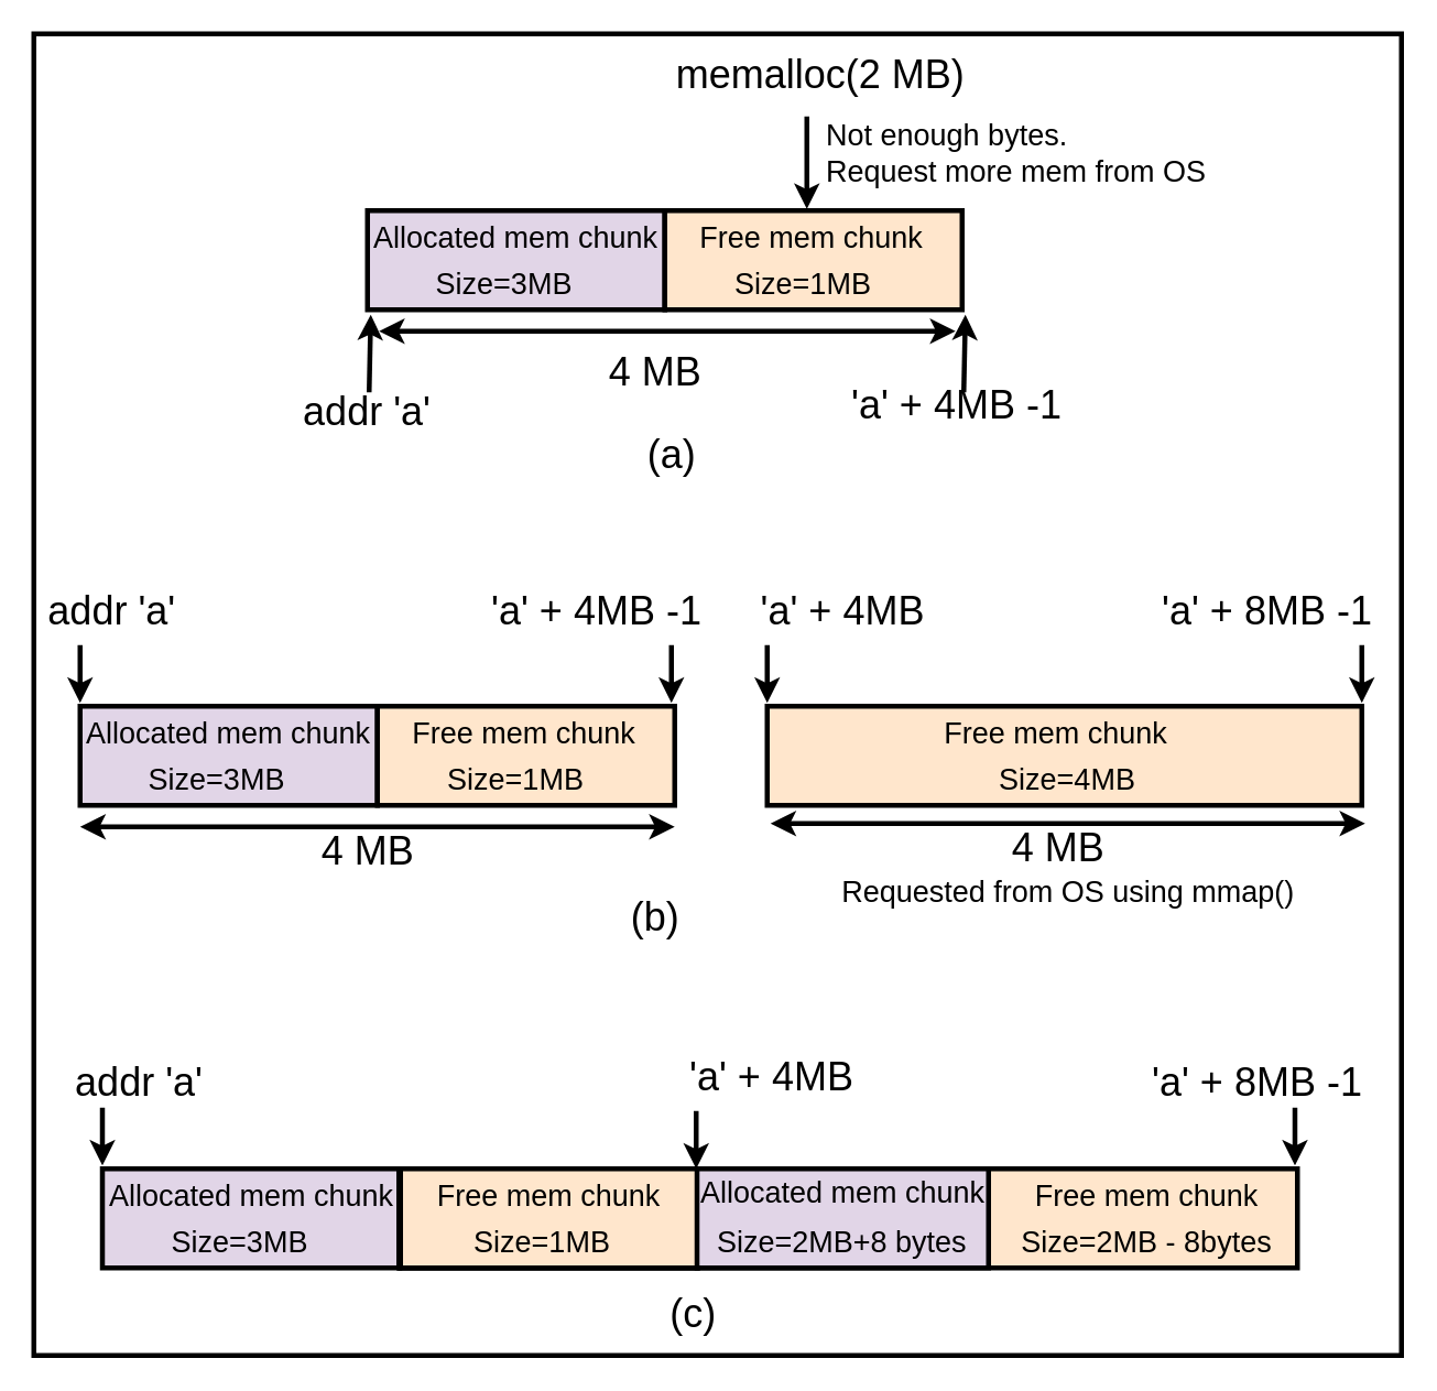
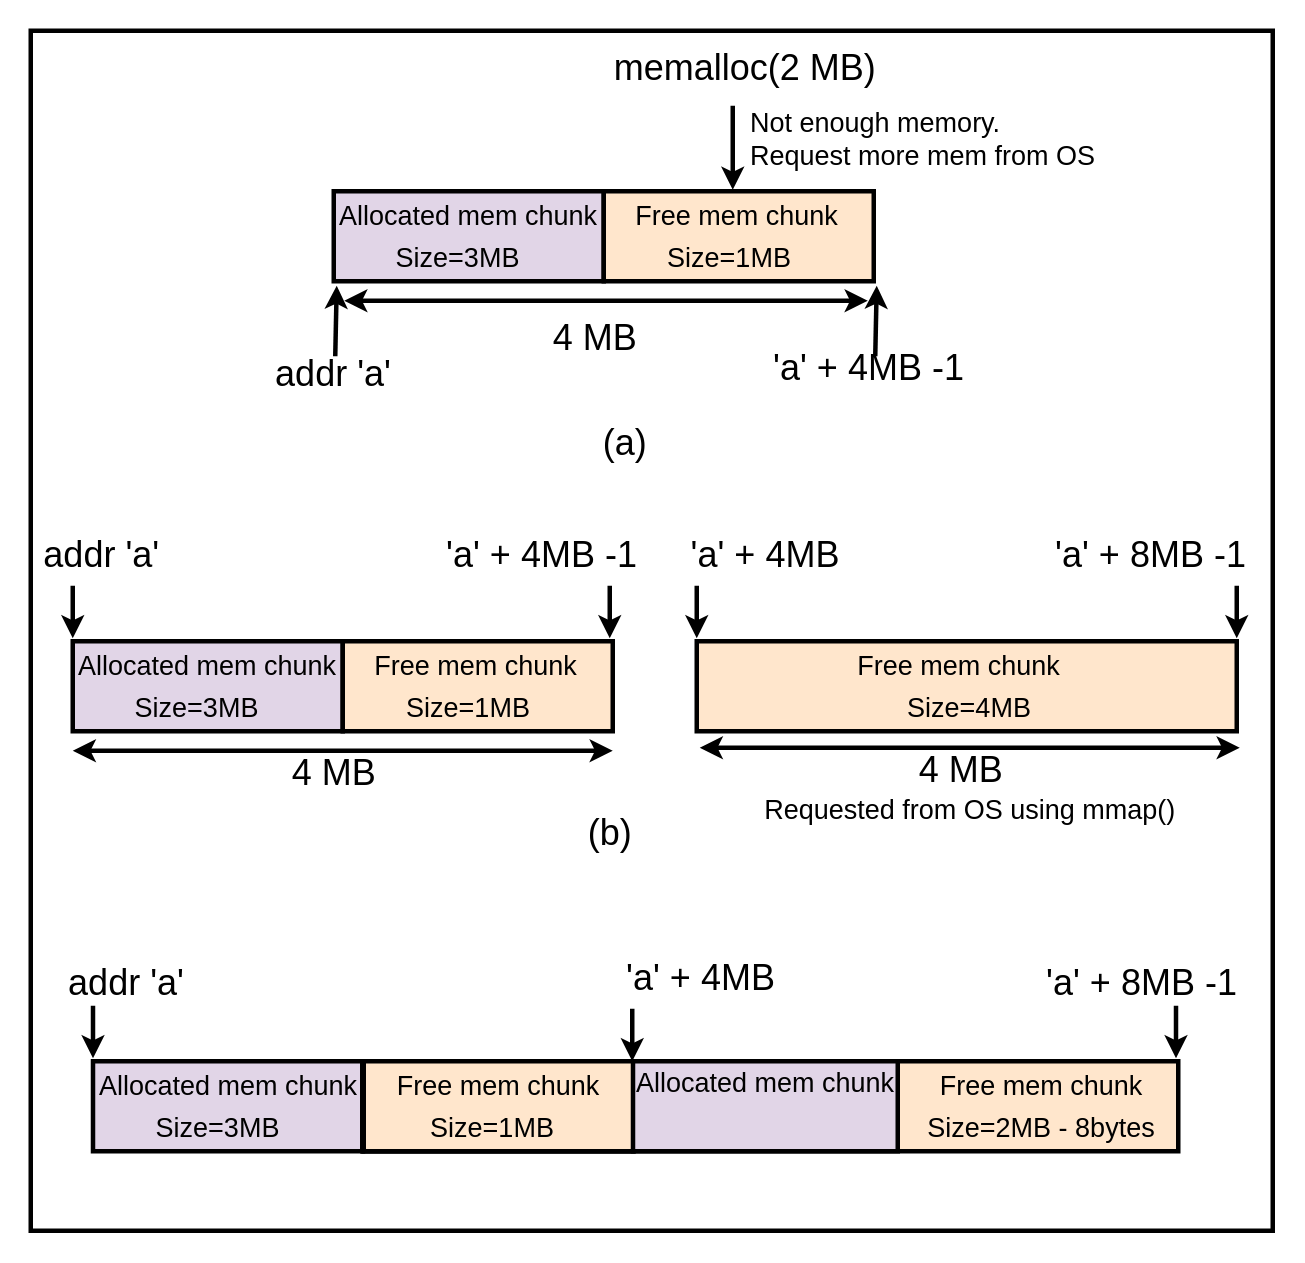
  <mxCell id="0" />
  <mxCell id="1" parent="0" />
  <mxCell id="2" value="" style="rounded=0;whiteSpace=wrap;html=1;strokeWidth=3;fillColor=none;" parent="1" vertex="1"><mxGeometry x="20" y="20" width="828" height="800" as="geometry" /></mxCell>
  <mxCell id="3" value="" style="rounded=0;whiteSpace=wrap;html=1;strokeWidth=3;fillColor=#e1d5e7;strokeColor=default;" parent="1" vertex="1"><mxGeometry x="222" y="127" width="180" height="60" as="geometry" /></mxCell>
  <mxCell id="4" value="&lt;div&gt;&lt;font style=&quot;font-size: 18px;&quot;&gt;Allocated mem chunk&lt;/font&gt;&lt;/div&gt;" style="text;html=1;strokeColor=none;fillColor=none;align=center;verticalAlign=middle;whiteSpace=wrap;rounded=0;" parent="1" vertex="1"><mxGeometry x="207" y="129" width="210" height="30" as="geometry" /></mxCell>
  <mxCell id="5" value="&lt;font style=&quot;font-size: 18px;&quot;&gt;Size=3MB&lt;br&gt;&lt;/font&gt;" style="text;html=1;strokeColor=none;fillColor=none;align=center;verticalAlign=middle;whiteSpace=wrap;rounded=0;" parent="1" vertex="1"><mxGeometry x="238" y="157" width="134" height="30" as="geometry" /></mxCell>
  <mxCell id="6" value="" style="rounded=0;whiteSpace=wrap;html=1;strokeWidth=3;fillColor=#ffe6cc;strokeColor=default;" parent="1" vertex="1"><mxGeometry x="402" y="127" width="180" height="60" as="geometry" /></mxCell>
  <mxCell id="7" value="&lt;font style=&quot;font-size: 18px;&quot;&gt;Size=1MB&lt;br&gt;&lt;/font&gt;" style="text;html=1;strokeColor=none;fillColor=none;align=center;verticalAlign=middle;whiteSpace=wrap;rounded=0;" parent="1" vertex="1"><mxGeometry x="424" y="157" width="124" height="30" as="geometry" /></mxCell>
  <mxCell id="8" value="&lt;font style=&quot;font-size: 18px;&quot;&gt;Free mem chunk&lt;/font&gt;" style="text;html=1;strokeColor=none;fillColor=none;align=center;verticalAlign=middle;whiteSpace=wrap;rounded=0;" parent="1" vertex="1"><mxGeometry x="385.5" y="131" width="209.5" height="26" as="geometry" /></mxCell>
  <mxCell id="9" value="&lt;font style=&quot;font-size: 24px;&quot;&gt;memalloc(2 MB)&lt;/font&gt;" style="text;html=1;strokeColor=none;fillColor=none;align=center;verticalAlign=middle;whiteSpace=wrap;rounded=0;" parent="1" vertex="1"><mxGeometry x="398" y="30" width="197" height="30" as="geometry" /></mxCell>
  <mxCell id="10" value="" style="endArrow=classic;html=1;rounded=0;strokeWidth=3;" parent="1" edge="1"><mxGeometry width="50" height="50" relative="1" as="geometry"><mxPoint x="488" y="70" as="sourcePoint" /><mxPoint x="488" y="126" as="targetPoint" /></mxGeometry></mxCell>
- <mxCell id="11" value="&lt;div align=&quot;left&quot;&gt;&lt;font style=&quot;font-size: 18px;&quot;&gt;Not enough bytes.&lt;/font&gt;&lt;/div&gt;&lt;div align=&quot;left&quot;&gt;&lt;font style=&quot;font-size: 18px;&quot;&gt;Request more mem from OS&lt;br&gt;&lt;/font&gt;&lt;/div&gt;" style="text;html=1;strokeColor=none;fillColor=none;align=left;verticalAlign=middle;whiteSpace=wrap;rounded=0;" parent="1" vertex="1"><mxGeometry x="498" y="78" width="240" height="30" as="geometry" /></mxCell>
+ <mxCell id="11" value="&lt;div align=&quot;left&quot;&gt;&lt;font style=&quot;font-size: 18px;&quot;&gt;Not enough memory.&lt;/font&gt;&lt;/div&gt;&lt;div align=&quot;left&quot;&gt;&lt;font style=&quot;font-size: 18px;&quot;&gt;Request more mem from OS&lt;br&gt;&lt;/font&gt;&lt;/div&gt;" style="text;html=1;strokeColor=none;fillColor=none;align=left;verticalAlign=middle;whiteSpace=wrap;rounded=0;" parent="1" vertex="1"><mxGeometry x="498" y="78" width="240" height="30" as="geometry" /></mxCell>
  <mxCell id="12" value="" style="endArrow=classic;startArrow=classic;html=1;rounded=0;strokeWidth=3;" parent="1" edge="1"><mxGeometry width="50" height="50" relative="1" as="geometry"><mxPoint x="229" y="200" as="sourcePoint" /><mxPoint x="578" y="200" as="targetPoint" /></mxGeometry></mxCell>
  <mxCell id="13" value="&lt;font style=&quot;font-size: 24px;&quot;&gt;4 MB&lt;/font&gt;" style="text;html=1;strokeColor=none;fillColor=none;align=center;verticalAlign=middle;whiteSpace=wrap;rounded=0;" parent="1" vertex="1"><mxGeometry x="308" y="210" width="177" height="30" as="geometry" /></mxCell>
  <mxCell id="14" value="" style="rounded=0;whiteSpace=wrap;html=1;strokeWidth=3;fillColor=#e1d5e7;strokeColor=default;" parent="1" vertex="1"><mxGeometry x="48" y="427" width="180" height="60" as="geometry" /></mxCell>
  <mxCell id="15" value="&lt;div&gt;&lt;font style=&quot;font-size: 18px;&quot;&gt;Allocated mem chunk&lt;/font&gt;&lt;/div&gt;" style="text;html=1;strokeColor=none;fillColor=none;align=center;verticalAlign=middle;whiteSpace=wrap;rounded=0;" parent="1" vertex="1"><mxGeometry x="33" y="429" width="210" height="30" as="geometry" /></mxCell>
  <mxCell id="16" value="&lt;font style=&quot;font-size: 18px;&quot;&gt;Size=3MB&lt;br&gt;&lt;/font&gt;" style="text;html=1;strokeColor=none;fillColor=none;align=center;verticalAlign=middle;whiteSpace=wrap;rounded=0;" parent="1" vertex="1"><mxGeometry x="64" y="457" width="134" height="30" as="geometry" /></mxCell>
  <mxCell id="17" value="" style="rounded=0;whiteSpace=wrap;html=1;strokeWidth=3;fillColor=#ffe6cc;strokeColor=default;" parent="1" vertex="1"><mxGeometry x="228" y="427" width="180" height="60" as="geometry" /></mxCell>
  <mxCell id="18" value="&lt;font style=&quot;font-size: 18px;&quot;&gt;Size=1MB&lt;br&gt;&lt;/font&gt;" style="text;html=1;strokeColor=none;fillColor=none;align=center;verticalAlign=middle;whiteSpace=wrap;rounded=0;" parent="1" vertex="1"><mxGeometry x="250" y="457" width="124" height="30" as="geometry" /></mxCell>
  <mxCell id="19" value="&lt;font style=&quot;font-size: 18px;&quot;&gt;Free mem chunk&lt;/font&gt;" style="text;html=1;strokeColor=none;fillColor=none;align=center;verticalAlign=middle;whiteSpace=wrap;rounded=0;" parent="1" vertex="1"><mxGeometry x="211.5" y="431" width="209.5" height="26" as="geometry" /></mxCell>
  <mxCell id="20" value="" style="endArrow=classic;startArrow=classic;html=1;rounded=0;strokeWidth=3;" parent="1" edge="1"><mxGeometry width="50" height="50" relative="1" as="geometry"><mxPoint x="48" y="500" as="sourcePoint" /><mxPoint x="408" y="500" as="targetPoint" /></mxGeometry></mxCell>
  <mxCell id="21" value="" style="rounded=0;whiteSpace=wrap;html=1;strokeWidth=3;fillColor=#ffe6cc;strokeColor=default;" parent="1" vertex="1"><mxGeometry x="464" y="427" width="360" height="60" as="geometry" /></mxCell>
  <mxCell id="22" value="&lt;font style=&quot;font-size: 18px;&quot;&gt;Size=4MB&lt;br&gt;&lt;/font&gt;" style="text;html=1;strokeColor=none;fillColor=none;align=center;verticalAlign=middle;whiteSpace=wrap;rounded=0;" parent="1" vertex="1"><mxGeometry x="584" y="457" width="124" height="30" as="geometry" /></mxCell>
  <mxCell id="23" value="&lt;font style=&quot;font-size: 18px;&quot;&gt;Free mem chunk&lt;/font&gt;" style="text;html=1;strokeColor=none;fillColor=none;align=center;verticalAlign=middle;whiteSpace=wrap;rounded=0;" parent="1" vertex="1"><mxGeometry x="534" y="431" width="209.5" height="26" as="geometry" /></mxCell>
  <mxCell id="24" value="&lt;font style=&quot;font-size: 24px;&quot;&gt;addr 'a'&lt;br&gt;&lt;/font&gt;" style="text;html=1;strokeColor=none;fillColor=none;align=center;verticalAlign=middle;whiteSpace=wrap;rounded=0;" parent="1" vertex="1"><mxGeometry x="20" y="355" width="95" height="30" as="geometry" /></mxCell>
  <mxCell id="25" value="&lt;font style=&quot;font-size: 24px;&quot;&gt;'a' + 4MB -1&lt;br&gt;&lt;/font&gt;" style="text;html=1;strokeColor=none;fillColor=none;align=center;verticalAlign=middle;whiteSpace=wrap;rounded=0;" parent="1" vertex="1"><mxGeometry x="290" y="355" width="142" height="30" as="geometry" /></mxCell>
  <mxCell id="26" value="" style="endArrow=classic;html=1;rounded=0;strokeWidth=3;" parent="1" edge="1"><mxGeometry width="50" height="50" relative="1" as="geometry"><mxPoint x="406" y="390" as="sourcePoint" /><mxPoint x="406" y="425" as="targetPoint" /></mxGeometry></mxCell>
  <mxCell id="27" value="" style="endArrow=classic;html=1;rounded=0;strokeWidth=3;exitX=0.606;exitY=1.167;exitDx=0;exitDy=0;exitPerimeter=0;" parent="1" edge="1"><mxGeometry width="50" height="50" relative="1" as="geometry"><mxPoint x="48" y="390" as="sourcePoint" /><mxPoint x="48" y="425" as="targetPoint" /></mxGeometry></mxCell>
  <mxCell id="28" value="&lt;font style=&quot;font-size: 24px;&quot;&gt;4 MB&lt;/font&gt;" style="text;html=1;strokeColor=none;fillColor=none;align=center;verticalAlign=middle;whiteSpace=wrap;rounded=0;" parent="1" vertex="1"><mxGeometry x="134" y="500" width="177" height="30" as="geometry" /></mxCell>
  <mxCell id="29" value="" style="endArrow=classic;startArrow=classic;html=1;rounded=0;strokeWidth=3;" parent="1" edge="1"><mxGeometry width="50" height="50" relative="1" as="geometry"><mxPoint x="466" y="498" as="sourcePoint" /><mxPoint x="826" y="498" as="targetPoint" /></mxGeometry></mxCell>
  <mxCell id="30" value="&lt;font style=&quot;font-size: 24px;&quot;&gt;4 MB&lt;/font&gt;" style="text;html=1;strokeColor=none;fillColor=none;align=center;verticalAlign=middle;whiteSpace=wrap;rounded=0;" parent="1" vertex="1"><mxGeometry x="551.5" y="498" width="177" height="30" as="geometry" /></mxCell>
  <mxCell id="31" value="" style="endArrow=classic;html=1;rounded=0;strokeWidth=3;exitX=0.606;exitY=1.167;exitDx=0;exitDy=0;exitPerimeter=0;" parent="1" edge="1"><mxGeometry width="50" height="50" relative="1" as="geometry"><mxPoint x="464" y="390" as="sourcePoint" /><mxPoint x="464" y="425" as="targetPoint" /></mxGeometry></mxCell>
  <mxCell id="32" value="&lt;font style=&quot;font-size: 24px;&quot;&gt;'a' + 4MB&lt;br&gt;&lt;/font&gt;" style="text;html=1;strokeColor=none;fillColor=none;align=center;verticalAlign=middle;whiteSpace=wrap;rounded=0;" parent="1" vertex="1"><mxGeometry x="439" y="355" width="142" height="30" as="geometry" /></mxCell>
  <mxCell id="33" value="&lt;font style=&quot;font-size: 24px;&quot;&gt;'a' + 8MB -1&lt;br&gt;&lt;/font&gt;" style="text;html=1;strokeColor=none;fillColor=none;align=center;verticalAlign=middle;whiteSpace=wrap;rounded=0;" parent="1" vertex="1"><mxGeometry x="696" y="355" width="142" height="30" as="geometry" /></mxCell>
  <mxCell id="34" value="" style="endArrow=classic;html=1;rounded=0;strokeWidth=3;" parent="1" edge="1"><mxGeometry width="50" height="50" relative="1" as="geometry"><mxPoint x="824" y="390" as="sourcePoint" /><mxPoint x="824" y="425" as="targetPoint" /></mxGeometry></mxCell>
  <mxCell id="35" value="" style="rounded=0;whiteSpace=wrap;html=1;strokeWidth=3;fillColor=#e1d5e7;strokeColor=default;" parent="1" vertex="1"><mxGeometry x="61.5" y="707" width="180" height="60" as="geometry" /></mxCell>
  <mxCell id="36" value="&lt;div&gt;&lt;font style=&quot;font-size: 18px;&quot;&gt;Allocated mem chunk&lt;/font&gt;&lt;/div&gt;" style="text;html=1;strokeColor=none;fillColor=none;align=center;verticalAlign=middle;whiteSpace=wrap;rounded=0;" parent="1" vertex="1"><mxGeometry x="46.5" y="709" width="210" height="30" as="geometry" /></mxCell>
  <mxCell id="37" value="&lt;font style=&quot;font-size: 18px;&quot;&gt;Size=3MB&lt;br&gt;&lt;/font&gt;" style="text;html=1;strokeColor=none;fillColor=none;align=center;verticalAlign=middle;whiteSpace=wrap;rounded=0;" parent="1" vertex="1"><mxGeometry x="77.5" y="737" width="134" height="30" as="geometry" /></mxCell>
  <mxCell id="38" value="" style="rounded=0;whiteSpace=wrap;html=1;strokeWidth=3;fillColor=#ffe6cc;strokeColor=default;" parent="1" vertex="1"><mxGeometry x="241.5" y="707" width="180" height="60" as="geometry" /></mxCell>
  <mxCell id="39" value="" style="rounded=0;whiteSpace=wrap;html=1;strokeWidth=3;fillColor=#ffe6cc;strokeColor=default;" parent="1" vertex="1"><mxGeometry x="241" y="707" width="544" height="60" as="geometry" /></mxCell>
  <mxCell id="40" value="&lt;font style=&quot;font-size: 18px;&quot;&gt;Size=2MB - 8bytes&lt;br&gt;&lt;/font&gt;" style="text;html=1;strokeColor=none;fillColor=none;align=center;verticalAlign=middle;whiteSpace=wrap;rounded=0;" parent="1" vertex="1"><mxGeometry x="613.75" y="737" width="160" height="30" as="geometry" /></mxCell>
  <mxCell id="41" value="&lt;font style=&quot;font-size: 18px;&quot;&gt;Free mem chunk&lt;/font&gt;" style="text;html=1;strokeColor=none;fillColor=none;align=center;verticalAlign=middle;whiteSpace=wrap;rounded=0;" parent="1" vertex="1"><mxGeometry x="589" y="711" width="209.5" height="26" as="geometry" /></mxCell>
  <mxCell id="42" value="&lt;font style=&quot;font-size: 24px;&quot;&gt;addr 'a'&lt;br&gt;&lt;/font&gt;" style="text;html=1;strokeColor=none;fillColor=none;align=center;verticalAlign=middle;whiteSpace=wrap;rounded=0;" parent="1" vertex="1"><mxGeometry x="20" y="640" width="127.5" height="30" as="geometry" /></mxCell>
  <mxCell id="43" value="" style="endArrow=classic;html=1;rounded=0;strokeWidth=3;exitX=0.606;exitY=1.167;exitDx=0;exitDy=0;exitPerimeter=0;" parent="1" edge="1"><mxGeometry width="50" height="50" relative="1" as="geometry"><mxPoint x="61.5" y="670" as="sourcePoint" /><mxPoint x="61.5" y="705" as="targetPoint" /></mxGeometry></mxCell>
  <mxCell id="44" value="&lt;font style=&quot;font-size: 24px;&quot;&gt;'a' + 8MB -1&lt;br&gt;&lt;/font&gt;" style="text;html=1;strokeColor=none;fillColor=none;align=center;verticalAlign=middle;whiteSpace=wrap;rounded=0;" parent="1" vertex="1"><mxGeometry x="689.5" y="640" width="142" height="30" as="geometry" /></mxCell>
  <mxCell id="45" value="" style="endArrow=classic;html=1;rounded=0;strokeWidth=3;" parent="1" edge="1"><mxGeometry width="50" height="50" relative="1" as="geometry"><mxPoint x="783.5" y="670" as="sourcePoint" /><mxPoint x="783.5" y="705" as="targetPoint" /></mxGeometry></mxCell>
  <mxCell id="46" value="" style="rounded=0;whiteSpace=wrap;html=1;strokeWidth=3;fillColor=#ffe6cc;strokeColor=default;" parent="1" vertex="1"><mxGeometry x="242" y="707" width="180" height="60" as="geometry" /></mxCell>
  <mxCell id="47" value="&lt;font style=&quot;font-size: 18px;&quot;&gt;Size=1MB&lt;br&gt;&lt;/font&gt;" style="text;html=1;strokeColor=none;fillColor=none;align=center;verticalAlign=middle;whiteSpace=wrap;rounded=0;" parent="1" vertex="1"><mxGeometry x="265.75" y="737" width="124" height="30" as="geometry" /></mxCell>
  <mxCell id="48" value="&lt;font style=&quot;font-size: 18px;&quot;&gt;Free mem chunk&lt;/font&gt;" style="text;html=1;strokeColor=none;fillColor=none;align=center;verticalAlign=middle;whiteSpace=wrap;rounded=0;" parent="1" vertex="1"><mxGeometry x="227.25" y="711" width="209.5" height="26" as="geometry" /></mxCell>
  <mxCell id="49" value="" style="endArrow=classic;html=1;rounded=0;strokeWidth=3;exitX=0.606;exitY=1.167;exitDx=0;exitDy=0;exitPerimeter=0;" parent="1" edge="1"><mxGeometry width="50" height="50" relative="1" as="geometry"><mxPoint x="421" y="672" as="sourcePoint" /><mxPoint x="421" y="707" as="targetPoint" /></mxGeometry></mxCell>
  <mxCell id="50" value="&lt;font style=&quot;font-size: 24px;&quot;&gt;'a' + 4MB&lt;br&gt;&lt;/font&gt;" style="text;html=1;strokeColor=none;fillColor=none;align=center;verticalAlign=middle;whiteSpace=wrap;rounded=0;" parent="1" vertex="1"><mxGeometry x="396" y="637" width="142" height="30" as="geometry" /></mxCell>
  <mxCell id="51" value="" style="rounded=0;whiteSpace=wrap;html=1;strokeWidth=3;fillColor=#e1d5e7;strokeColor=default;" parent="1" vertex="1"><mxGeometry x="421.5" y="707" width="176.5" height="60" as="geometry" /></mxCell>
  <mxCell id="52" value="&lt;div&gt;&lt;font style=&quot;font-size: 18px;&quot;&gt;Allocated mem chunk&lt;/font&gt;&lt;/div&gt;" style="text;html=1;strokeColor=none;fillColor=none;align=center;verticalAlign=middle;whiteSpace=wrap;rounded=0;" parent="1" vertex="1"><mxGeometry x="405" y="707" width="210" height="30" as="geometry" /></mxCell>
- <mxCell id="53" value="&lt;font style=&quot;font-size: 18px;&quot;&gt;Size=2MB+8 bytes&lt;br&gt;&lt;/font&gt;" style="text;html=1;strokeColor=none;fillColor=none;align=center;verticalAlign=middle;whiteSpace=wrap;rounded=0;" parent="1" vertex="1"><mxGeometry x="432" y="737" width="155.25" height="30" as="geometry" /></mxCell>
- <mxCell id="54" value="&lt;font style=&quot;font-size: 24px;&quot;&gt;(a)&lt;/font&gt;" style="text;html=1;strokeColor=none;fillColor=none;align=center;verticalAlign=middle;whiteSpace=wrap;rounded=0;" parent="1" vertex="1"><mxGeometry x="318" y="260" width="177" height="30" as="geometry" /></mxCell>
- <mxCell id="55" value="&lt;font style=&quot;font-size: 24px;&quot;&gt;(b)&lt;/font&gt;" style="text;html=1;strokeColor=none;fillColor=none;align=center;verticalAlign=middle;whiteSpace=wrap;rounded=0;" parent="1" vertex="1"><mxGeometry x="308" y="540" width="177" height="30" as="geometry" /></mxCell>
+ <mxCell id="54" value="&lt;font style=&quot;font-size: 24px;&quot;&gt;(a)&lt;/font&gt;" style="text;html=1;strokeColor=none;fillColor=none;align=center;verticalAlign=middle;whiteSpace=wrap;rounded=0;" parent="1" vertex="1"><mxGeometry x="328" y="280" width="177" height="30" as="geometry" /></mxCell>
+ <mxCell id="55" value="&lt;font style=&quot;font-size: 24px;&quot;&gt;(b)&lt;/font&gt;" style="text;html=1;strokeColor=none;fillColor=none;align=center;verticalAlign=middle;whiteSpace=wrap;rounded=0;" parent="1" vertex="1"><mxGeometry x="318" y="540" width="177" height="30" as="geometry" /></mxCell>
  <mxCell id="56" value="&lt;font style=&quot;font-size: 24px;&quot;&gt;addr 'a'&lt;br&gt;&lt;/font&gt;" style="text;html=1;strokeColor=none;fillColor=none;align=center;verticalAlign=middle;whiteSpace=wrap;rounded=0;" parent="1" vertex="1"><mxGeometry x="158" y="234" width="127.5" height="30" as="geometry" /></mxCell>
  <mxCell id="57" value="&lt;font style=&quot;font-size: 24px;&quot;&gt;'a' + 4MB -1&lt;br&gt;&lt;/font&gt;" style="text;html=1;strokeColor=none;fillColor=none;align=center;verticalAlign=middle;whiteSpace=wrap;rounded=0;" parent="1" vertex="1"><mxGeometry x="508" y="230" width="142" height="30" as="geometry" /></mxCell>
  <mxCell id="58" value="" style="endArrow=classic;html=1;rounded=0;entryX=0.401;entryY=1.1;entryDx=0;entryDy=0;entryPerimeter=0;strokeWidth=3;" parent="1" edge="1"><mxGeometry width="50" height="50" relative="1" as="geometry"><mxPoint x="223" y="237" as="sourcePoint" /><mxPoint x="223.977" y="190" as="targetPoint" /></mxGeometry></mxCell>
  <mxCell id="59" value="" style="endArrow=classic;html=1;rounded=0;entryX=0.401;entryY=1.1;entryDx=0;entryDy=0;entryPerimeter=0;strokeWidth=3;" parent="1" edge="1"><mxGeometry width="50" height="50" relative="1" as="geometry"><mxPoint x="583" y="237" as="sourcePoint" /><mxPoint x="583.977" y="190" as="targetPoint" /></mxGeometry></mxCell>
- <mxCell id="60" value="&lt;font style=&quot;font-size: 24px;&quot;&gt;(c)&lt;/font&gt;" style="text;html=1;strokeColor=none;fillColor=none;align=center;verticalAlign=middle;whiteSpace=wrap;rounded=0;" parent="1" vertex="1"><mxGeometry x="331" y="780" width="177" height="30" as="geometry" /></mxCell>
  <mxCell id="61" value="&lt;font style=&quot;font-size: 18px;&quot;&gt;Requested from OS using mmap()&lt;br&gt;&lt;/font&gt;" style="text;html=1;strokeColor=none;fillColor=none;align=center;verticalAlign=middle;whiteSpace=wrap;rounded=0;" vertex="1" parent="1"><mxGeometry x="501.5" y="525" width="289" height="30" as="geometry" /></mxCell>
